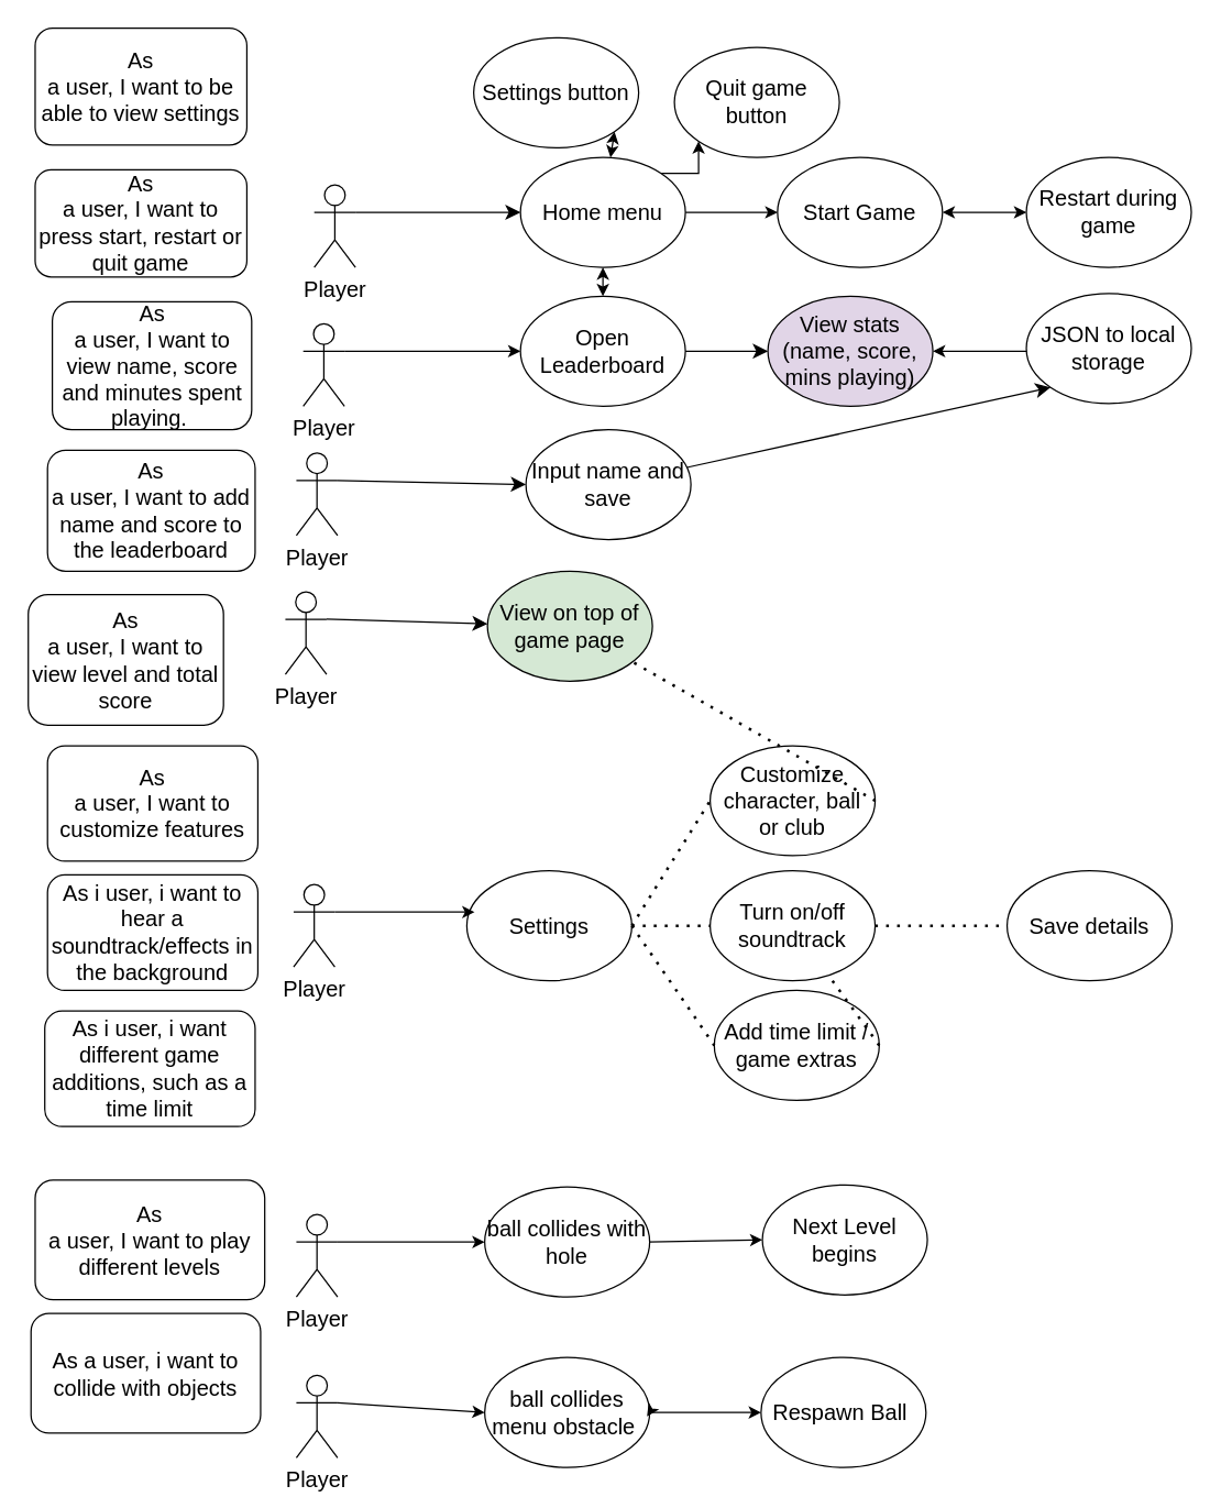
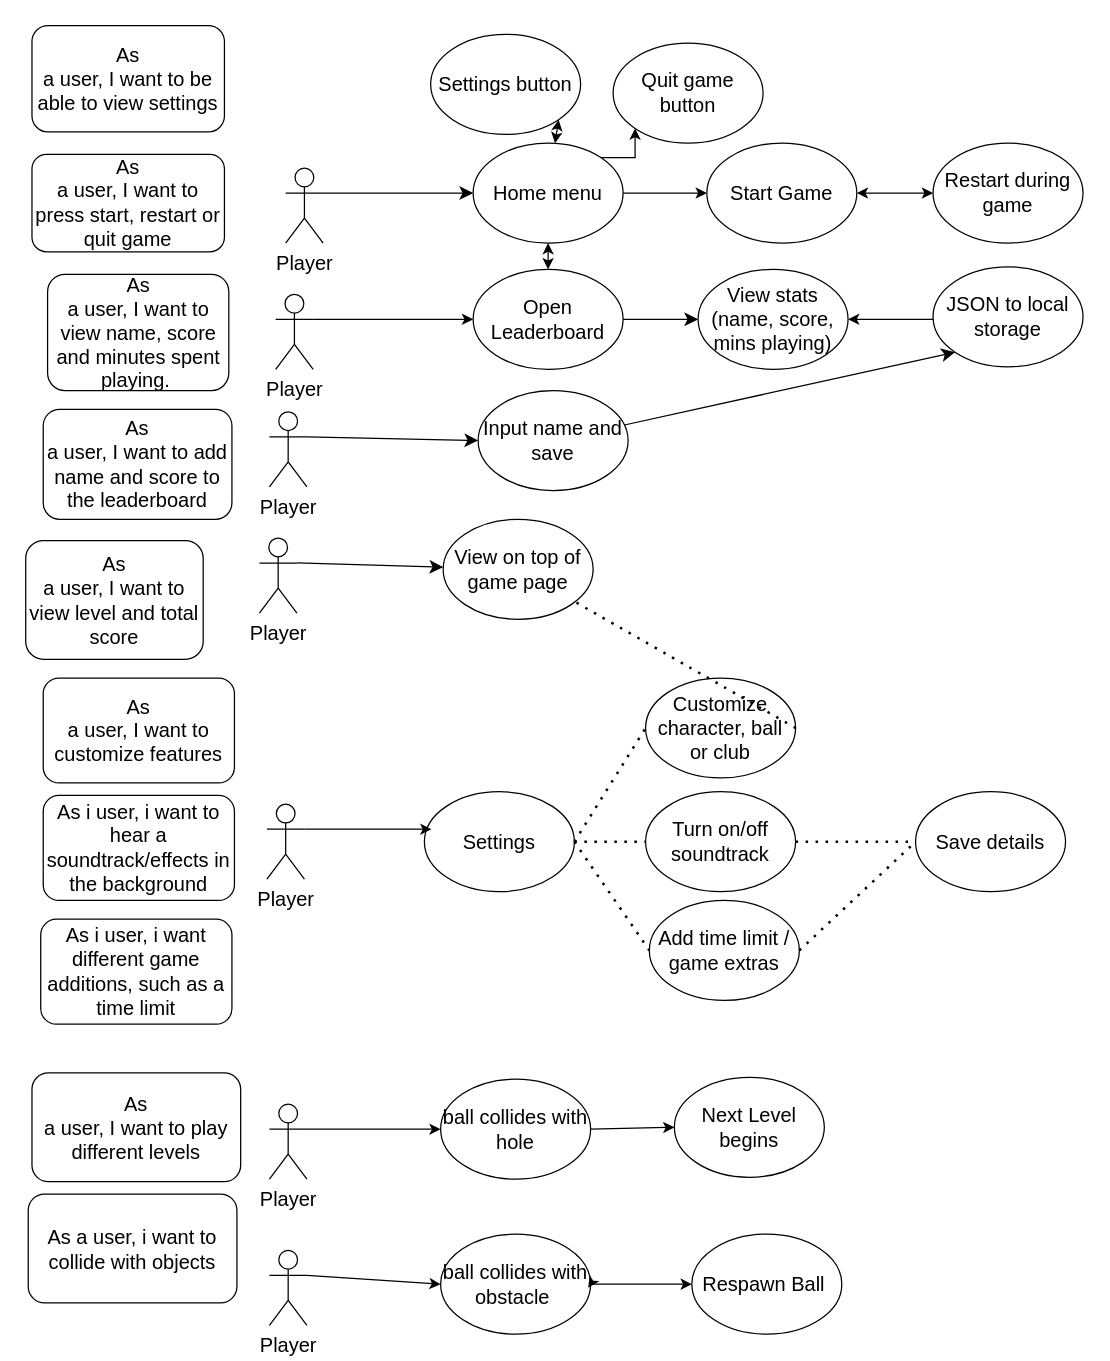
  <mxCell id="0" />
  <mxCell id="1" parent="0" />
  <mxCell id="2" value="As&lt;br&gt;a user, I want to press start, restart or quit game" style="rounded=1;whiteSpace=wrap;html=1;fontSize=16;" parent="1" vertex="1"><mxGeometry x="25" y="123" width="154" height="78" as="geometry" /></mxCell>
  <mxCell id="3" value="&lt;p class=&quot;MsoNormal&quot;&gt;As&lt;br&gt;a user, I want to view name, score and minutes spent playing.&amp;nbsp;&lt;/p&gt;" style="rounded=1;whiteSpace=wrap;html=1;fontSize=16;" parent="1" vertex="1"><mxGeometry x="37.5" y="219" width="145" height="93" as="geometry" /></mxCell>
  <mxCell id="4" value="&lt;p class=&quot;MsoNormal&quot;&gt;As&lt;br&gt;a user, I want to view level and total score&lt;/p&gt;" style="rounded=1;whiteSpace=wrap;html=1;fontSize=16;" parent="1" vertex="1"><mxGeometry x="20" y="432" width="142" height="95" as="geometry" /></mxCell>
  <mxCell id="5" value="&lt;p class=&quot;MsoNormal&quot;&gt;As&lt;br&gt;a user, I want to add name and score to the leaderboard&lt;/p&gt;" style="rounded=1;whiteSpace=wrap;html=1;fontSize=16;" parent="1" vertex="1"><mxGeometry x="34" y="327" width="151" height="88" as="geometry" /></mxCell>
  <mxCell id="6" value="&lt;p class=&quot;MsoNormal&quot;&gt;As&lt;br/&gt;a user, I want to customize features&lt;/p&gt;" style="rounded=1;whiteSpace=wrap;html=1;fontSize=16;" parent="1" vertex="1"><mxGeometry x="34" y="542" width="153" height="84" as="geometry" /></mxCell>
  <mxCell id="7" value="&lt;p class=&quot;MsoNormal&quot;&gt;As&lt;br/&gt;a user, I want to play different levels&lt;/p&gt;" style="rounded=1;whiteSpace=wrap;html=1;fontSize=16;" parent="1" vertex="1"><mxGeometry x="25" y="858" width="167" height="87" as="geometry" /></mxCell>
  <mxCell id="8" value="Player&lt;br&gt;" style="shape=umlActor;verticalLabelPosition=bottom;verticalAlign=top;html=1;outlineConnect=0;fontSize=16;" parent="1" vertex="1"><mxGeometry x="215" y="329" width="30" height="60" as="geometry" /></mxCell>
  <mxCell id="9" value="Player&lt;br&gt;" style="shape=umlActor;verticalLabelPosition=bottom;verticalAlign=top;html=1;outlineConnect=0;fontSize=16;" parent="1" vertex="1"><mxGeometry x="213" y="643" width="30" height="60" as="geometry" /></mxCell>
  <mxCell id="10" value="Player&lt;br&gt;" style="shape=umlActor;verticalLabelPosition=bottom;verticalAlign=top;html=1;outlineConnect=0;fontSize=16;" parent="1" vertex="1"><mxGeometry x="207" y="430" width="30" height="60" as="geometry" /></mxCell>
  <mxCell id="11" style="edgeStyle=none;curved=1;rounded=0;orthogonalLoop=1;jettySize=auto;html=1;exitX=1;exitY=0.333;exitDx=0;exitDy=0;exitPerimeter=0;fontSize=12;startSize=8;endSize=8;" parent="1" source="12" target="15" edge="1"><mxGeometry relative="1" as="geometry" /></mxCell>
  <mxCell id="12" value="Player&lt;br&gt;" style="shape=umlActor;verticalLabelPosition=bottom;verticalAlign=top;html=1;outlineConnect=0;fontSize=16;" parent="1" vertex="1"><mxGeometry x="228" y="134" width="30" height="60" as="geometry" /></mxCell>
  <mxCell id="13" style="edgeStyle=orthogonalEdgeStyle;rounded=0;orthogonalLoop=1;jettySize=auto;html=1;exitX=1;exitY=0.5;exitDx=0;exitDy=0;entryX=0;entryY=0.5;entryDx=0;entryDy=0;" edge="1" parent="1" source="15" target="43"><mxGeometry relative="1" as="geometry" /></mxCell>
  <mxCell id="14" style="edgeStyle=orthogonalEdgeStyle;rounded=0;orthogonalLoop=1;jettySize=auto;html=1;exitX=1;exitY=0;exitDx=0;exitDy=0;entryX=0;entryY=1;entryDx=0;entryDy=0;" edge="1" parent="1" source="15" target="42"><mxGeometry relative="1" as="geometry" /></mxCell>
  <mxCell id="15" value="Home menu" style="ellipse;whiteSpace=wrap;html=1;fontSize=16;" parent="1" vertex="1"><mxGeometry x="378" y="114" width="120" height="80" as="geometry" /></mxCell>
  <mxCell id="16" value="Restart during game" style="ellipse;whiteSpace=wrap;html=1;fontSize=16;" parent="1" vertex="1"><mxGeometry x="746" y="114" width="120" height="80" as="geometry" /></mxCell>
  <mxCell id="17" value="Open Leaderboard" style="ellipse;whiteSpace=wrap;html=1;fontSize=16;" parent="1" vertex="1"><mxGeometry x="378" y="215" width="120" height="80" as="geometry" /></mxCell>
- <mxCell id="18" value="View stats&lt;div&gt;(name, score, mins playing)&lt;/div&gt;" style="ellipse;whiteSpace=wrap;html=1;fontSize=16;fillColor=#e1d5e7;" parent="1" vertex="1"><mxGeometry x="558" y="215" width="120" height="80" as="geometry" /></mxCell>
+ <mxCell id="18" value="View stats&lt;div&gt;(name, score, mins playing)&lt;/div&gt;" style="ellipse;whiteSpace=wrap;html=1;fontSize=16;" parent="1" vertex="1"><mxGeometry x="558" y="215" width="120" height="80" as="geometry" /></mxCell>
  <mxCell id="19" value="" style="endArrow=classic;html=1;rounded=0;fontSize=12;startSize=8;endSize=8;curved=1;exitX=1;exitY=0.5;exitDx=0;exitDy=0;entryX=0;entryY=0.5;entryDx=0;entryDy=0;" parent="1" source="17" target="18" edge="1"><mxGeometry width="50" height="50" relative="1" as="geometry"><mxPoint x="491" y="597" as="sourcePoint" /><mxPoint x="541" y="547" as="targetPoint" /></mxGeometry></mxCell>
  <mxCell id="20" value="" style="endArrow=classic;html=1;rounded=0;fontSize=12;startSize=8;endSize=8;curved=1;exitX=1;exitY=0.333;exitDx=0;exitDy=0;exitPerimeter=0;" parent="1" source="10" target="21" edge="1"><mxGeometry width="50" height="50" relative="1" as="geometry"><mxPoint x="491" y="597" as="sourcePoint" /><mxPoint x="346" y="350" as="targetPoint" /></mxGeometry></mxCell>
- <mxCell id="21" value="View on top of game page" style="ellipse;whiteSpace=wrap;html=1;fontSize=16;fillColor=#d5e8d4;" parent="1" vertex="1"><mxGeometry x="354" y="415" width="120" height="80" as="geometry" /></mxCell>
+ <mxCell id="21" value="View on top of game page" style="ellipse;whiteSpace=wrap;html=1;fontSize=16;" parent="1" vertex="1"><mxGeometry x="354" y="415" width="120" height="80" as="geometry" /></mxCell>
  <mxCell id="22" value="" style="edgeStyle=none;curved=1;rounded=0;orthogonalLoop=1;jettySize=auto;html=1;fontSize=12;startSize=8;endSize=8;entryX=0;entryY=1;entryDx=0;entryDy=0;" parent="1" source="23" target="45" edge="1"><mxGeometry relative="1" as="geometry"><mxPoint x="581.018" y="361.027" as="targetPoint" /></mxGeometry></mxCell>
  <mxCell id="23" value="Input name and save" style="ellipse;whiteSpace=wrap;html=1;fontSize=16;" parent="1" vertex="1"><mxGeometry x="382" y="312" width="120" height="80" as="geometry" /></mxCell>
  <mxCell id="24" value="" style="endArrow=classic;html=1;rounded=0;fontSize=12;startSize=8;endSize=8;curved=1;exitX=1;exitY=0.333;exitDx=0;exitDy=0;exitPerimeter=0;entryX=0;entryY=0.5;entryDx=0;entryDy=0;" parent="1" source="8" target="23" edge="1"><mxGeometry width="50" height="50" relative="1" as="geometry"><mxPoint x="491" y="597" as="sourcePoint" /><mxPoint x="541" y="547" as="targetPoint" /></mxGeometry></mxCell>
  <mxCell id="25" value="Customize character, ball or club" style="ellipse;whiteSpace=wrap;html=1;fontSize=16;" parent="1" vertex="1"><mxGeometry x="516" y="542" width="120" height="80" as="geometry" /></mxCell>
  <mxCell id="26" value="Settings button" style="ellipse;whiteSpace=wrap;html=1;fontSize=16;" parent="1" vertex="1"><mxGeometry x="344" y="27" width="120" height="80" as="geometry" /></mxCell>
  <mxCell id="27" value="Save details" style="ellipse;whiteSpace=wrap;html=1;fontSize=16;" parent="1" vertex="1"><mxGeometry x="732" y="633" width="120" height="80" as="geometry" /></mxCell>
  <mxCell id="28" value="" style="endArrow=none;dashed=1;html=1;dashPattern=1 3;strokeWidth=2;rounded=0;fontSize=12;startSize=8;endSize=8;curved=1;exitX=1;exitY=0.5;exitDx=0;exitDy=0;" parent="1" source="25" target="21" edge="1"><mxGeometry width="50" height="50" relative="1" as="geometry"><mxPoint x="491" y="397" as="sourcePoint" /><mxPoint x="541" y="347" as="targetPoint" /></mxGeometry></mxCell>
  <mxCell id="29" value="&lt;p class=&quot;MsoNormal&quot;&gt;As a user, i want to collide with objects&lt;/p&gt;" style="rounded=1;whiteSpace=wrap;html=1;fontSize=16;" vertex="1" parent="1"><mxGeometry x="22" y="955" width="167" height="87" as="geometry" /></mxCell>
  <mxCell id="30" value="Player&lt;br&gt;" style="shape=umlActor;verticalLabelPosition=bottom;verticalAlign=top;html=1;outlineConnect=0;fontSize=16;" vertex="1" parent="1"><mxGeometry x="215" y="883" width="30" height="60" as="geometry" /></mxCell>
  <mxCell id="31" value="" style="endArrow=classic;html=1;rounded=0;exitX=1;exitY=0.333;exitDx=0;exitDy=0;exitPerimeter=0;entryX=0;entryY=0.5;entryDx=0;entryDy=0;" edge="1" parent="1" source="30" target="32"><mxGeometry width="50" height="50" relative="1" as="geometry"><mxPoint x="525" y="829" as="sourcePoint" /><mxPoint x="349" y="941" as="targetPoint" /></mxGeometry></mxCell>
  <mxCell id="32" value="ball collides with hole" style="ellipse;whiteSpace=wrap;html=1;fontSize=16;" vertex="1" parent="1"><mxGeometry x="352" y="863" width="120" height="80" as="geometry" /></mxCell>
  <mxCell id="33" value="" style="endArrow=classic;html=1;rounded=0;exitX=1;exitY=0.5;exitDx=0;exitDy=0;entryX=0;entryY=0.5;entryDx=0;entryDy=0;" edge="1" parent="1" source="32" target="34"><mxGeometry width="50" height="50" relative="1" as="geometry"><mxPoint x="525" y="829" as="sourcePoint" /><mxPoint x="520" y="939" as="targetPoint" /></mxGeometry></mxCell>
- <mxCell id="34" value="Next Level begins" style="ellipse;whiteSpace=wrap;html=1;fontSize=16;" vertex="1" parent="1"><mxGeometry x="554" y="861.5" width="120" height="80" as="geometry" /></mxCell>
+ <mxCell id="34" value="Next Level begins" style="ellipse;whiteSpace=wrap;html=1;fontSize=16;" vertex="1" parent="1"><mxGeometry x="539" y="861.5" width="120" height="80" as="geometry" /></mxCell>
  <mxCell id="35" value="" style="endArrow=classic;html=1;rounded=0;exitX=1;exitY=0.333;exitDx=0;exitDy=0;exitPerimeter=0;entryX=0;entryY=0.5;entryDx=0;entryDy=0;" edge="1" parent="1" source="58" target="37"><mxGeometry width="50" height="50" relative="1" as="geometry"><mxPoint x="459" y="880" as="sourcePoint" /><mxPoint x="284.07" y="975.135" as="targetPoint" /></mxGeometry></mxCell>
  <mxCell id="36" style="edgeStyle=orthogonalEdgeStyle;rounded=0;orthogonalLoop=1;jettySize=auto;html=1;entryX=0;entryY=0.5;entryDx=0;entryDy=0;" edge="1" parent="1" source="37" target="39"><mxGeometry relative="1" as="geometry" /></mxCell>
- <mxCell id="37" value="ball collides menu obstacle&amp;nbsp;" style="ellipse;whiteSpace=wrap;html=1;fontSize=16;" vertex="1" parent="1"><mxGeometry x="352" y="987" width="120" height="80" as="geometry" /></mxCell>
+ <mxCell id="37" value="ball collides with obstacle&amp;nbsp;" style="ellipse;whiteSpace=wrap;html=1;fontSize=16;" vertex="1" parent="1"><mxGeometry x="352" y="987" width="120" height="80" as="geometry" /></mxCell>
  <mxCell id="38" value="" style="endArrow=classic;html=1;rounded=0;exitX=1;exitY=0.5;exitDx=0;exitDy=0;" edge="1" parent="1" source="37"><mxGeometry width="50" height="50" relative="1" as="geometry"><mxPoint x="459" y="880" as="sourcePoint" /><mxPoint x="470.07" y="1029.933" as="targetPoint" /></mxGeometry></mxCell>
  <mxCell id="39" value="Respawn Ball&amp;nbsp;" style="ellipse;whiteSpace=wrap;html=1;fontSize=16;" vertex="1" parent="1"><mxGeometry x="553" y="987" width="120" height="80" as="geometry" /></mxCell>
  <mxCell id="40" value="Turn on/off soundtrack" style="ellipse;whiteSpace=wrap;html=1;fontSize=16;" vertex="1" parent="1"><mxGeometry x="516" y="633" width="120" height="80" as="geometry" /></mxCell>
  <mxCell id="41" value="Settings" style="ellipse;whiteSpace=wrap;html=1;fontSize=16;" vertex="1" parent="1"><mxGeometry x="339" y="633" width="120" height="80" as="geometry" /></mxCell>
  <mxCell id="42" value="Quit game button" style="ellipse;whiteSpace=wrap;html=1;fontSize=16;" vertex="1" parent="1"><mxGeometry x="490" y="34" width="120" height="80" as="geometry" /></mxCell>
  <mxCell id="43" value="Start Game" style="ellipse;whiteSpace=wrap;html=1;fontSize=16;" vertex="1" parent="1"><mxGeometry x="565" y="114" width="120" height="80" as="geometry" /></mxCell>
  <mxCell id="44" value="&lt;p class=&quot;MsoNormal&quot;&gt;As&lt;br/&gt;a user, I want to be able to view settings&lt;/p&gt;" style="rounded=1;whiteSpace=wrap;html=1;fontSize=16;" vertex="1" parent="1"><mxGeometry x="25" y="20" width="154" height="85" as="geometry" /></mxCell>
  <mxCell id="45" value="JSON to local storage" style="ellipse;whiteSpace=wrap;html=1;fontSize=16;" vertex="1" parent="1"><mxGeometry x="746" y="213" width="120" height="80" as="geometry" /></mxCell>
  <mxCell id="46" style="edgeStyle=orthogonalEdgeStyle;rounded=0;orthogonalLoop=1;jettySize=auto;html=1;exitX=1;exitY=0.333;exitDx=0;exitDy=0;exitPerimeter=0;entryX=0.047;entryY=0.375;entryDx=0;entryDy=0;entryPerimeter=0;" edge="1" parent="1" source="9" target="41"><mxGeometry relative="1" as="geometry" /></mxCell>
  <mxCell id="47" value="" style="endArrow=none;dashed=1;html=1;dashPattern=1 3;strokeWidth=2;rounded=0;exitX=1;exitY=0.5;exitDx=0;exitDy=0;entryX=0;entryY=0.5;entryDx=0;entryDy=0;" edge="1" parent="1" source="41" target="25"><mxGeometry width="50" height="50" relative="1" as="geometry"><mxPoint x="446" y="545" as="sourcePoint" /><mxPoint x="496" y="495" as="targetPoint" /></mxGeometry></mxCell>
  <mxCell id="48" value="&lt;p class=&quot;MsoNormal&quot;&gt;As i user, i want to hear a soundtrack/effects in the background&lt;/p&gt;" style="rounded=1;whiteSpace=wrap;html=1;fontSize=16;" vertex="1" parent="1"><mxGeometry x="34" y="636" width="153" height="84" as="geometry" /></mxCell>
  <mxCell id="49" value="" style="endArrow=none;dashed=1;html=1;dashPattern=1 3;strokeWidth=2;rounded=0;exitX=1;exitY=0.5;exitDx=0;exitDy=0;entryX=0;entryY=0.5;entryDx=0;entryDy=0;" edge="1" parent="1" source="41" target="40"><mxGeometry width="50" height="50" relative="1" as="geometry"><mxPoint x="446" y="545" as="sourcePoint" /><mxPoint x="496" y="495" as="targetPoint" /></mxGeometry></mxCell>
  <mxCell id="50" value="" style="endArrow=none;dashed=1;html=1;dashPattern=1 3;strokeWidth=2;rounded=0;exitX=1;exitY=0.5;exitDx=0;exitDy=0;entryX=0;entryY=0.5;entryDx=0;entryDy=0;" edge="1" parent="1" source="40" target="27"><mxGeometry width="50" height="50" relative="1" as="geometry"><mxPoint x="446" y="613" as="sourcePoint" /><mxPoint x="496" y="563" as="targetPoint" /></mxGeometry></mxCell>
  <mxCell id="51" value="Add time limit / game extras" style="ellipse;whiteSpace=wrap;html=1;fontSize=16;" vertex="1" parent="1"><mxGeometry x="519" y="720" width="120" height="80" as="geometry" /></mxCell>
  <mxCell id="52" value="" style="endArrow=none;dashed=1;html=1;dashPattern=1 3;strokeWidth=2;rounded=0;exitX=1;exitY=0.5;exitDx=0;exitDy=0;entryX=0;entryY=0.5;entryDx=0;entryDy=0;" edge="1" parent="1" source="41" target="51"><mxGeometry width="50" height="50" relative="1" as="geometry"><mxPoint x="446" y="613" as="sourcePoint" /><mxPoint x="496" y="563" as="targetPoint" /></mxGeometry></mxCell>
- <mxCell id="53" value="" style="endArrow=none;dashed=1;html=1;dashPattern=1 3;strokeWidth=2;rounded=0;exitX=1;exitY=0.5;exitDx=0;exitDy=0;" edge="1" parent="1" source="51" target="40"><mxGeometry width="50" height="50" relative="1" as="geometry"><mxPoint x="446" y="613" as="sourcePoint" /><mxPoint x="496" y="563" as="targetPoint" /></mxGeometry></mxCell>
+ <mxCell id="53" value="" style="endArrow=none;dashed=1;html=1;dashPattern=1 3;strokeWidth=2;rounded=0;exitX=1;exitY=0.5;exitDx=0;exitDy=0;entryX=0;entryY=0.5;entryDx=0;entryDy=0;" edge="1" parent="1" source="51" target="27"><mxGeometry width="50" height="50" relative="1" as="geometry"><mxPoint x="446" y="613" as="sourcePoint" /><mxPoint x="496" y="563" as="targetPoint" /></mxGeometry></mxCell>
  <mxCell id="54" value="&lt;p class=&quot;MsoNormal&quot;&gt;As i user, i want different game additions, such as a time limit&lt;/p&gt;" style="rounded=1;whiteSpace=wrap;html=1;fontSize=16;" vertex="1" parent="1"><mxGeometry x="32" y="735" width="153" height="84" as="geometry" /></mxCell>
  <mxCell id="55" value="" style="endArrow=classic;html=1;rounded=0;entryX=1;entryY=0.5;entryDx=0;entryDy=0;" edge="1" parent="1" target="18"><mxGeometry width="50" height="50" relative="1" as="geometry"><mxPoint x="746" y="255" as="sourcePoint" /><mxPoint x="667" y="229" as="targetPoint" /></mxGeometry></mxCell>
  <mxCell id="56" style="edgeStyle=orthogonalEdgeStyle;rounded=0;orthogonalLoop=1;jettySize=auto;html=1;exitX=1;exitY=0.333;exitDx=0;exitDy=0;exitPerimeter=0;entryX=0;entryY=0.5;entryDx=0;entryDy=0;" edge="1" parent="1" source="57" target="17"><mxGeometry relative="1" as="geometry" /></mxCell>
  <mxCell id="57" value="Player&lt;br&gt;" style="shape=umlActor;verticalLabelPosition=bottom;verticalAlign=top;html=1;outlineConnect=0;fontSize=16;" vertex="1" parent="1"><mxGeometry x="220" y="235" width="30" height="60" as="geometry" /></mxCell>
  <mxCell id="58" value="Player&lt;br&gt;" style="shape=umlActor;verticalLabelPosition=bottom;verticalAlign=top;html=1;outlineConnect=0;fontSize=16;" vertex="1" parent="1"><mxGeometry x="215" y="1000" width="30" height="60" as="geometry" /></mxCell>
  <mxCell id="59" value="" style="endArrow=classic;startArrow=classic;html=1;rounded=0;exitX=1;exitY=1;exitDx=0;exitDy=0;" edge="1" parent="1" source="26" target="15"><mxGeometry width="50" height="50" relative="1" as="geometry"><mxPoint x="446" y="237" as="sourcePoint" /><mxPoint x="496" y="187" as="targetPoint" /></mxGeometry></mxCell>
  <mxCell id="60" value="" style="endArrow=classic;startArrow=classic;html=1;rounded=0;entryX=0;entryY=0.5;entryDx=0;entryDy=0;exitX=1;exitY=0.5;exitDx=0;exitDy=0;" edge="1" parent="1" source="43" target="16"><mxGeometry width="50" height="50" relative="1" as="geometry"><mxPoint x="446" y="237" as="sourcePoint" /><mxPoint x="496" y="187" as="targetPoint" /></mxGeometry></mxCell>
  <mxCell id="61" value="" style="endArrow=classic;startArrow=classic;html=1;rounded=0;entryX=0.5;entryY=1;entryDx=0;entryDy=0;exitX=0.5;exitY=0;exitDx=0;exitDy=0;" edge="1" parent="1" source="17" target="15"><mxGeometry width="50" height="50" relative="1" as="geometry"><mxPoint x="446" y="237" as="sourcePoint" /><mxPoint x="496" y="187" as="targetPoint" /></mxGeometry></mxCell>
